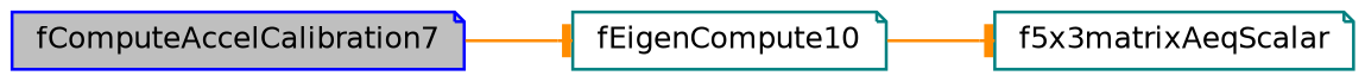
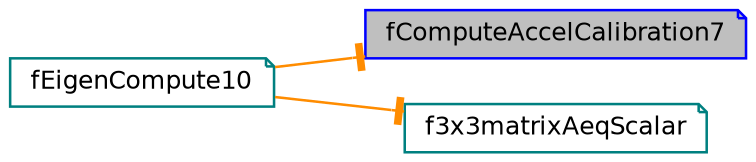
  digraph {
    rankdir=LR
    node [color=teal fillcolor=white fontname=Helvetica fontsize=10 shape=note style=filled]
    edge [arrowhead=tee color=darkorange fontname=Helvetica fontsize=10 labelfontname=Helvetica labelfontsize=10 style=solid]
    n1 [color=blue fillcolor=grey75 fontcolor=black height=0.2 label=fComputeAccelCalibration7 width=0.4]
    n2 [height=0.2 label=fEigenCompute10 width=0.4]
-   n3 [height=0.2 label=f5x3matrixAeqScalar width=0.4]
-   n1 -> n2
+   n3 [height=0.2 label=f3x3matrixAeqScalar width=0.4]
+   n2 -> n1
    n2 -> n3
  }
